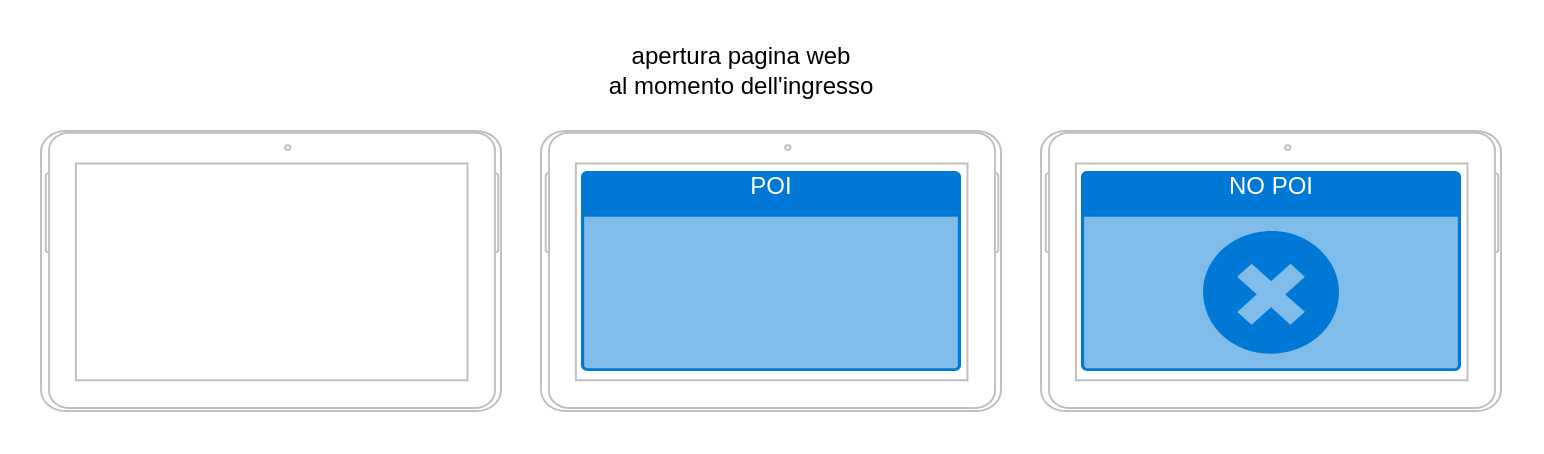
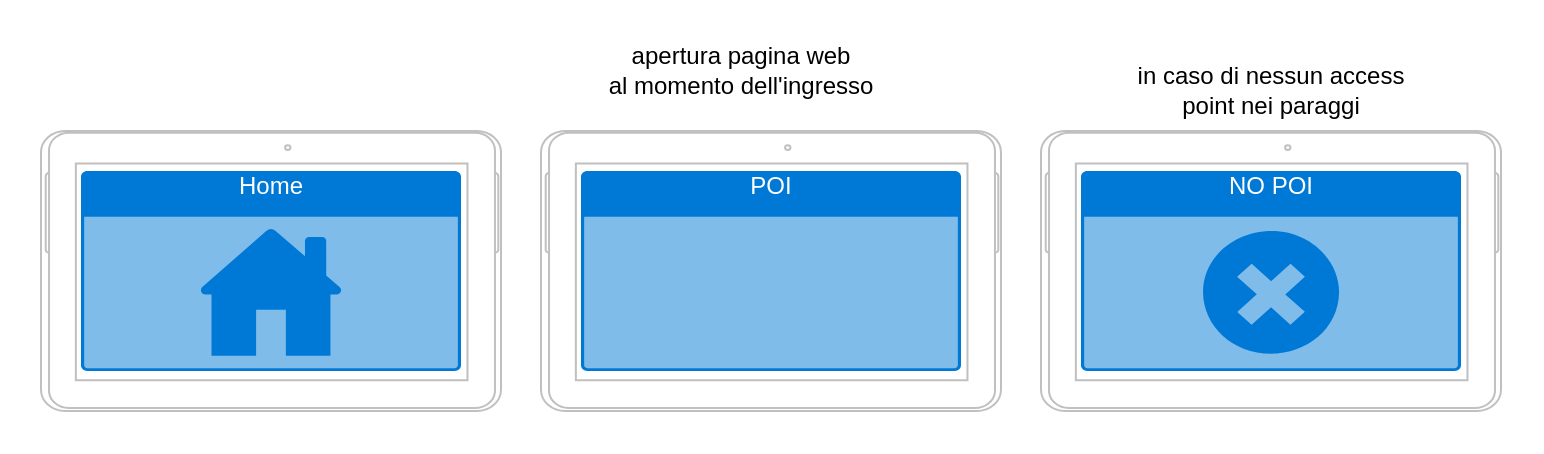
  <mxCell id="0" />
  <mxCell id="1" parent="0" />
  <mxCell id="2" value="" style="verticalLabelPosition=bottom;verticalAlign=top;html=1;shadow=0;dashed=0;strokeWidth=1;shape=mxgraph.android.tab2;strokeColor=#c0c0c0;direction=north;" vertex="1" parent="1"><mxGeometry x="20" y="65" width="230" height="140" as="geometry" /></mxCell>
+ <mxCell id="3" value="Home" style="html=1;strokeColor=none;fillColor=#0079D6;labelPosition=center;verticalLabelPosition=middle;verticalAlign=top;align=center;fontSize=12;outlineConnect=0;spacingTop=-6;fontColor=#FFFFFF;shape=mxgraph.sitemap.home;" vertex="1" parent="1"><mxGeometry x="40" y="85" width="190" height="100" as="geometry" /></mxCell>
  <mxCell id="4" value="POI" style="html=1;strokeColor=none;fillColor=#0079D6;labelPosition=center;verticalLabelPosition=middle;verticalAlign=top;align=center;fontSize=12;outlineConnect=0;spacingTop=-6;fontColor=#FFFFFF;shape=mxgraph.sitemap.page;" vertex="1" parent="1"><mxGeometry x="290" y="85" width="190" height="100" as="geometry" /></mxCell>
  <mxCell id="5" value="" style="verticalLabelPosition=bottom;verticalAlign=top;html=1;shadow=0;dashed=0;strokeWidth=1;shape=mxgraph.android.tab2;strokeColor=#c0c0c0;direction=north;" vertex="1" parent="1"><mxGeometry x="270" y="65" width="230" height="140" as="geometry" /></mxCell>
  <mxCell id="6" value="apertura pagina web &lt;br&gt;al momento dell'ingresso" style="text;html=1;resizable=0;autosize=1;align=center;verticalAlign=middle;points=[];fillColor=none;strokeColor=none;rounded=0;" vertex="1" parent="1"><mxGeometry x="295" y="20" width="150" height="30" as="geometry" /></mxCell>
  <mxCell id="7" value="NO POI" style="html=1;strokeColor=none;fillColor=#0079D6;labelPosition=center;verticalLabelPosition=middle;verticalAlign=top;align=center;fontSize=12;outlineConnect=0;spacingTop=-6;fontColor=#FFFFFF;shape=mxgraph.sitemap.error;" vertex="1" parent="1"><mxGeometry x="540" y="85" width="190" height="100" as="geometry" /></mxCell>
+ <mxCell id="8" value="in caso di nessun access &lt;br&gt;point nei paraggi" style="text;html=1;resizable=0;autosize=1;align=center;verticalAlign=middle;points=[];fillColor=none;strokeColor=none;rounded=0;" vertex="1" parent="1"><mxGeometry x="560" y="30" width="150" height="30" as="geometry" /></mxCell>
  <mxCell id="9" value="" style="verticalLabelPosition=bottom;verticalAlign=top;html=1;shadow=0;dashed=0;strokeWidth=1;shape=mxgraph.android.tab2;strokeColor=#c0c0c0;direction=north;" vertex="1" parent="1"><mxGeometry x="520" y="65" width="230" height="140" as="geometry" /></mxCell>
